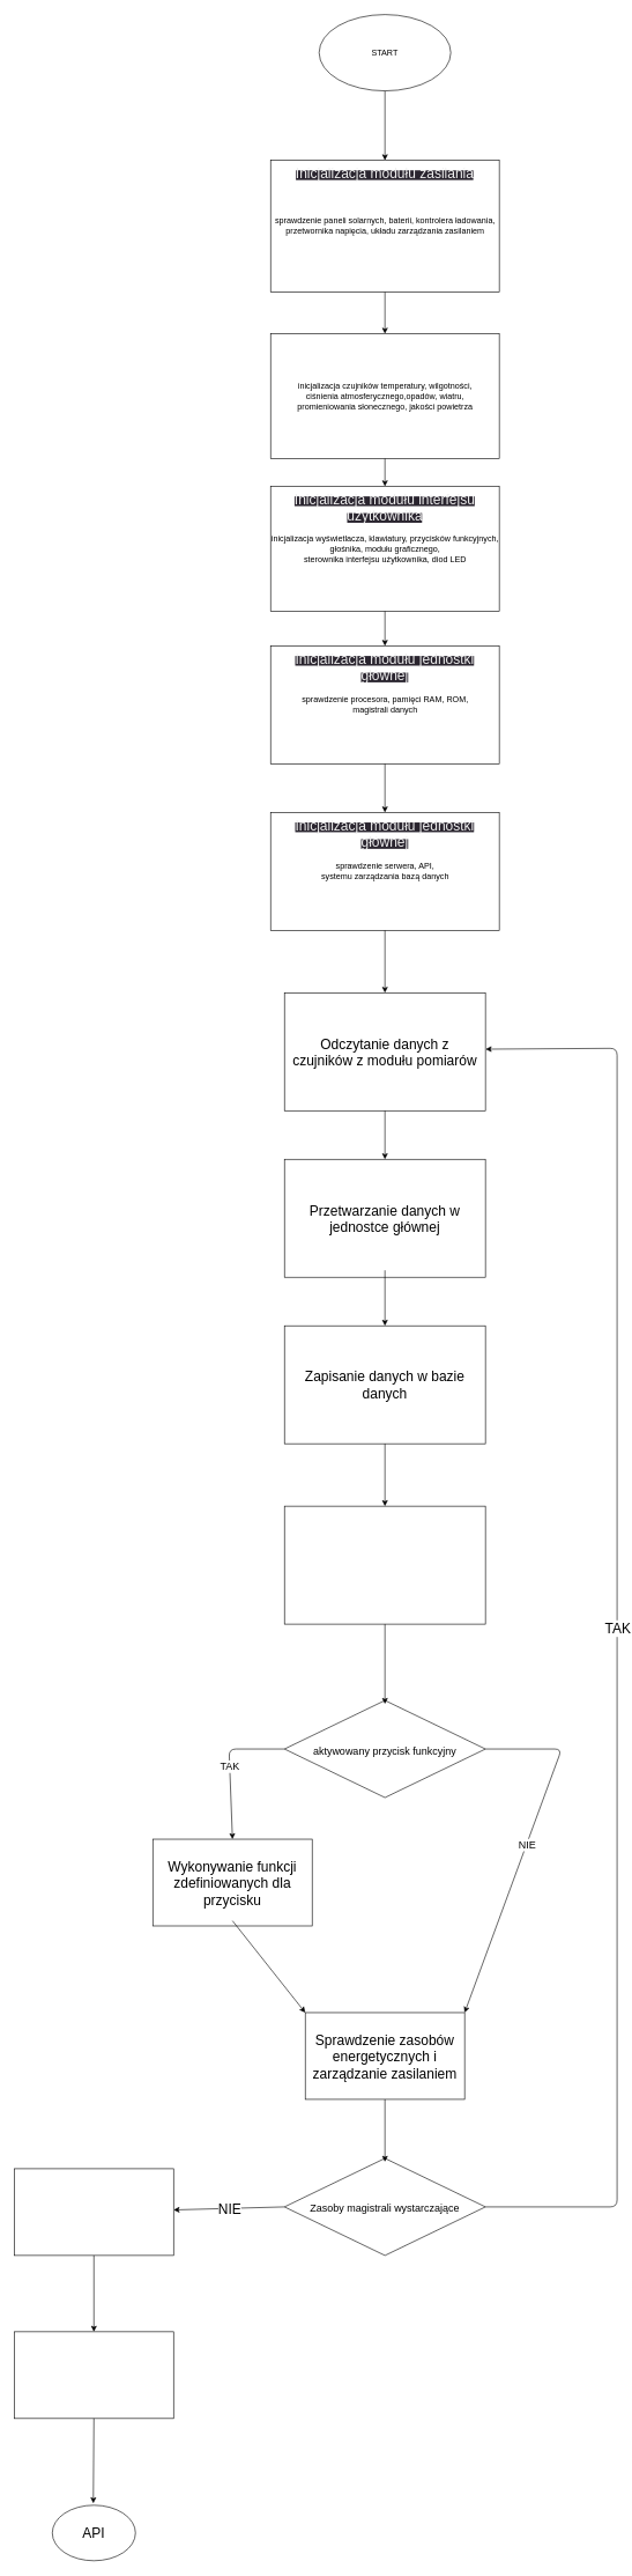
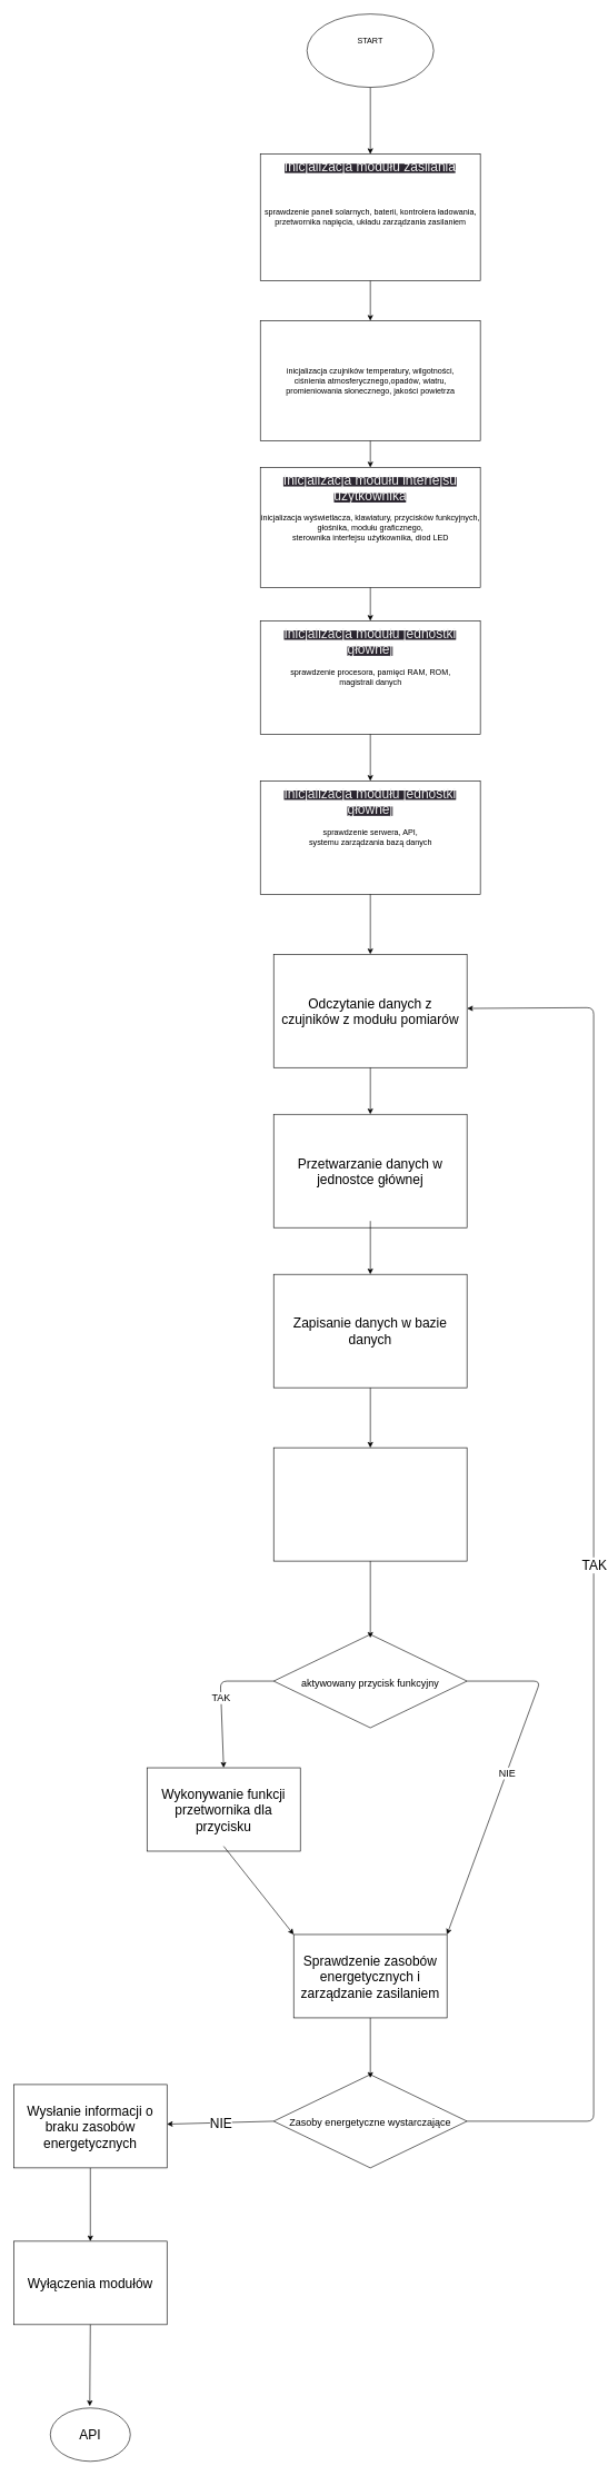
  <mxCell id="0" />
  <mxCell id="1" parent="0" />
  <mxCell id="2" value="" style="group" vertex="1" connectable="0" parent="1"><mxGeometry x="460" y="20" width="190" height="110" as="geometry" /></mxCell>
  <mxCell id="3" value="" style="ellipse;whiteSpace=wrap;html=1;" vertex="1" parent="2"><mxGeometry width="190" height="110" as="geometry" /></mxCell>
- <mxCell id="4" value="START" style="text;html=1;strokeColor=none;fillColor=none;align=center;verticalAlign=middle;whiteSpace=wrap;rounded=0;" vertex="1" parent="2"><mxGeometry x="65" y="40" width="60" height="30" as="geometry" /></mxCell>
+ <mxCell id="4" value="START" style="text;html=1;strokeColor=none;fillColor=none;align=center;verticalAlign=middle;whiteSpace=wrap;rounded=0;" vertex="1" parent="2"><mxGeometry x="65" y="25" width="60" height="30" as="geometry" /></mxCell>
  <mxCell id="5" value="" style="endArrow=classic;html=1;exitX=0.5;exitY=1;exitDx=0;exitDy=0;entryX=0.5;entryY=0;entryDx=0;entryDy=0;" edge="1" parent="1" source="3" target="7"><mxGeometry width="50" height="50" relative="1" as="geometry"><mxPoint x="900" y="340" as="sourcePoint" /><mxPoint x="560" y="300" as="targetPoint" /></mxGeometry></mxCell>
  <mxCell id="6" value="" style="group" vertex="1" connectable="0" parent="1"><mxGeometry x="390" y="230" width="330" height="190" as="geometry" /></mxCell>
  <mxCell id="7" value="sprawdzenie paneli solarnych, baterii, kontrolera ładowania, &lt;br&gt;przetwornika napięcia, układu zarządzania zasilaniem" style="html=1;" vertex="1" parent="6"><mxGeometry width="330" height="190" as="geometry" /></mxCell>
  <mxCell id="8" value="&lt;span style=&quot;color: rgb(240, 240, 240); font-family: Helvetica; font-style: normal; font-variant-ligatures: normal; font-variant-caps: normal; font-weight: 400; letter-spacing: normal; orphans: 2; text-indent: 0px; text-transform: none; widows: 2; word-spacing: 0px; -webkit-text-stroke-width: 0px; background-color: rgb(42, 37, 47); text-decoration-thickness: initial; text-decoration-style: initial; text-decoration-color: initial; float: none; display: inline !important;&quot;&gt;&lt;font style=&quot;font-size: 20px;&quot;&gt;Inicjalizacja modułu zasilania&lt;/font&gt;&lt;/span&gt;" style="text;whiteSpace=wrap;html=1;align=center;" vertex="1" parent="6"><mxGeometry y="0.004" width="330" height="36.538" as="geometry" /></mxCell>
  <mxCell id="9" value="" style="group" vertex="1" connectable="0" parent="1"><mxGeometry x="390" y="480" width="330" height="180" as="geometry" /></mxCell>
  <mxCell id="10" value="inicjalizacja czujników temperatury, wilgotności, &lt;br&gt;ciśnienia atmosferycznego,opadów, wiatru, &lt;br&gt;promieniowania słonecznego, jakości powietrza" style="html=1;" vertex="1" parent="9"><mxGeometry width="330" height="180" as="geometry" /></mxCell>
  <mxCell id="11" value="" style="endArrow=classic;html=1;fontSize=25;entryX=0.5;entryY=0;entryDx=0;entryDy=0;exitX=0.5;exitY=1;exitDx=0;exitDy=0;" edge="1" parent="1" source="7" target="10"><mxGeometry width="50" height="50" relative="1" as="geometry"><mxPoint x="250" y="520" as="sourcePoint" /><mxPoint x="300" y="470" as="targetPoint" /></mxGeometry></mxCell>
  <mxCell id="12" value="" style="group" vertex="1" connectable="0" parent="1"><mxGeometry x="390" y="700" width="330" height="180" as="geometry" /></mxCell>
  <mxCell id="13" value="inicjalizacja wyświetlacza, klawiatury, przycisków funkcyjnych, &lt;br&gt;głośnika, modułu graficznego, &lt;br&gt;sterownika interfejsu użytkownika, diod LED" style="html=1;" vertex="1" parent="12"><mxGeometry width="330" height="180" as="geometry" /></mxCell>
  <mxCell id="14" value="&lt;span style=&quot;color: rgb(240, 240, 240); font-family: Helvetica; font-style: normal; font-variant-ligatures: normal; font-variant-caps: normal; font-weight: 400; letter-spacing: normal; orphans: 2; text-indent: 0px; text-transform: none; widows: 2; word-spacing: 0px; -webkit-text-stroke-width: 0px; background-color: rgb(42, 37, 47); text-decoration-thickness: initial; text-decoration-style: initial; text-decoration-color: initial; float: none; display: inline !important;&quot;&gt;&lt;font style=&quot;font-size: 20px;&quot;&gt;Inicjalizacja modułu interfejsu użytkownika&lt;/font&gt;&lt;/span&gt;" style="text;whiteSpace=wrap;html=1;align=center;" vertex="1" parent="12"><mxGeometry width="330" height="34.615" as="geometry" /></mxCell>
  <mxCell id="15" style="edgeStyle=none;html=1;exitX=0.5;exitY=1;exitDx=0;exitDy=0;entryX=0.5;entryY=0;entryDx=0;entryDy=0;fontSize=25;" edge="1" parent="1" source="10" target="13"><mxGeometry relative="1" as="geometry" /></mxCell>
  <mxCell id="16" value="" style="group" vertex="1" connectable="0" parent="1"><mxGeometry x="390" y="930" width="330" height="200" as="geometry" /></mxCell>
  <mxCell id="17" value="sprawdzenie procesora, pamięci RAM, ROM, &lt;br&gt;magistrali danych" style="html=1;" vertex="1" parent="16"><mxGeometry width="330" height="170" as="geometry" /></mxCell>
  <mxCell id="18" value="&lt;span style=&quot;color: rgb(240, 240, 240); font-family: Helvetica; font-style: normal; font-variant-ligatures: normal; font-variant-caps: normal; font-weight: 400; letter-spacing: normal; orphans: 2; text-indent: 0px; text-transform: none; widows: 2; word-spacing: 0px; -webkit-text-stroke-width: 0px; background-color: rgb(42, 37, 47); text-decoration-thickness: initial; text-decoration-style: initial; text-decoration-color: initial; float: none; display: inline !important;&quot;&gt;&lt;font style=&quot;font-size: 20px;&quot;&gt;Inicjalizacja modułu jednostki głównej&lt;/font&gt;&lt;/span&gt;" style="text;whiteSpace=wrap;html=1;align=center;" vertex="1" parent="16"><mxGeometry y="-0.003" width="330" height="38.462" as="geometry" /></mxCell>
  <mxCell id="19" style="edgeStyle=none;html=1;exitX=0.5;exitY=1;exitDx=0;exitDy=0;entryX=0.5;entryY=0;entryDx=0;entryDy=0;fontSize=25;" edge="1" parent="1" source="13" target="17"><mxGeometry relative="1" as="geometry" /></mxCell>
  <mxCell id="20" value="" style="group" vertex="1" connectable="0" parent="1"><mxGeometry x="390" y="1170" width="330" height="200" as="geometry" /></mxCell>
  <mxCell id="21" value="sprawdzenie serwera, API, &lt;br&gt;systemu zarządzania bazą danych" style="html=1;" vertex="1" parent="20"><mxGeometry width="330" height="170" as="geometry" /></mxCell>
  <mxCell id="22" value="&lt;span style=&quot;color: rgb(240, 240, 240); font-family: Helvetica; font-style: normal; font-variant-ligatures: normal; font-variant-caps: normal; font-weight: 400; letter-spacing: normal; orphans: 2; text-indent: 0px; text-transform: none; widows: 2; word-spacing: 0px; -webkit-text-stroke-width: 0px; background-color: rgb(42, 37, 47); text-decoration-thickness: initial; text-decoration-style: initial; text-decoration-color: initial; float: none; display: inline !important;&quot;&gt;&lt;font style=&quot;font-size: 20px;&quot;&gt;Inicjalizacja modułu jednostki głównej&lt;/font&gt;&lt;/span&gt;" style="text;whiteSpace=wrap;html=1;align=center;" vertex="1" parent="20"><mxGeometry y="-0.003" width="330" height="38.462" as="geometry" /></mxCell>
  <mxCell id="23" style="edgeStyle=none;html=1;exitX=0.5;exitY=1;exitDx=0;exitDy=0;fontSize=20;" edge="1" parent="1" source="17" target="22"><mxGeometry relative="1" as="geometry" /></mxCell>
  <mxCell id="24" value="" style="group" vertex="1" connectable="0" parent="1"><mxGeometry x="410" y="1430" width="290" height="170" as="geometry" /></mxCell>
  <mxCell id="25" value="" style="rounded=0;whiteSpace=wrap;html=1;fontSize=20;" vertex="1" parent="24"><mxGeometry width="290" height="170" as="geometry" /></mxCell>
  <mxCell id="26" value="Odczytanie danych z czujników z modułu pomiarów" style="text;html=1;strokeColor=none;fillColor=none;align=center;verticalAlign=middle;whiteSpace=wrap;rounded=0;fontSize=20;" vertex="1" parent="24"><mxGeometry x="10" y="10" width="270" height="150" as="geometry" /></mxCell>
  <mxCell id="27" style="edgeStyle=none;html=1;exitX=0.5;exitY=1;exitDx=0;exitDy=0;entryX=0.5;entryY=0;entryDx=0;entryDy=0;fontSize=20;" edge="1" parent="1" source="21" target="25"><mxGeometry relative="1" as="geometry" /></mxCell>
  <mxCell id="28" value="" style="group" vertex="1" connectable="0" parent="1"><mxGeometry x="410" y="1670" width="290" height="170" as="geometry" /></mxCell>
  <mxCell id="29" value="" style="rounded=0;whiteSpace=wrap;html=1;fontSize=20;" vertex="1" parent="28"><mxGeometry width="290" height="170" as="geometry" /></mxCell>
  <mxCell id="30" value="Przetwarzanie danych w jednostce głównej" style="text;html=1;strokeColor=none;fillColor=none;align=center;verticalAlign=middle;whiteSpace=wrap;rounded=0;fontSize=20;" vertex="1" parent="28"><mxGeometry x="10" y="10" width="270" height="150" as="geometry" /></mxCell>
  <mxCell id="31" style="edgeStyle=none;html=1;exitX=0.5;exitY=1;exitDx=0;exitDy=0;entryX=0.5;entryY=0;entryDx=0;entryDy=0;fontSize=20;" edge="1" parent="1" source="25" target="29"><mxGeometry relative="1" as="geometry" /></mxCell>
  <mxCell id="32" value="" style="group" vertex="1" connectable="0" parent="1"><mxGeometry x="410" y="1910" width="290" height="170" as="geometry" /></mxCell>
  <mxCell id="33" value="" style="rounded=0;whiteSpace=wrap;html=1;fontSize=20;" vertex="1" parent="32"><mxGeometry width="290" height="170" as="geometry" /></mxCell>
  <mxCell id="34" value="Zapisanie danych w bazie danych" style="text;html=1;strokeColor=none;fillColor=none;align=center;verticalAlign=middle;whiteSpace=wrap;rounded=0;fontSize=20;" vertex="1" parent="32"><mxGeometry x="10" y="10" width="270" height="150" as="geometry" /></mxCell>
  <mxCell id="35" style="edgeStyle=none;html=1;exitX=0.5;exitY=1;exitDx=0;exitDy=0;entryX=0.5;entryY=0;entryDx=0;entryDy=0;fontSize=20;" edge="1" parent="1" source="30" target="33"><mxGeometry relative="1" as="geometry" /></mxCell>
  <mxCell id="36" value="" style="group" vertex="1" connectable="0" parent="1"><mxGeometry x="410" y="2170" width="290" height="170" as="geometry" /></mxCell>
  <mxCell id="37" value="" style="rounded=0;whiteSpace=wrap;html=1;fontSize=20;" vertex="1" parent="36"><mxGeometry width="290" height="170" as="geometry" /></mxCell>
  <mxCell id="38" style="edgeStyle=none;html=1;exitX=0.5;exitY=1;exitDx=0;exitDy=0;entryX=0.5;entryY=0;entryDx=0;entryDy=0;fontSize=20;" edge="1" parent="1" source="33" target="37"><mxGeometry relative="1" as="geometry" /></mxCell>
  <mxCell id="39" value="" style="group" vertex="1" connectable="0" parent="1"><mxGeometry x="410" y="2450" width="290" height="140" as="geometry" /></mxCell>
  <mxCell id="40" value="" style="rhombus;whiteSpace=wrap;html=1;fontSize=20;" vertex="1" parent="39"><mxGeometry width="290" height="140" as="geometry" /></mxCell>
  <mxCell id="41" value="&lt;font style=&quot;font-size: 15px;&quot;&gt;aktywowany przycisk funkcyjny&lt;/font&gt;" style="text;html=1;strokeColor=none;fillColor=none;align=center;verticalAlign=middle;whiteSpace=wrap;rounded=0;fontSize=20;" vertex="1" parent="39"><mxGeometry y="5" width="290" height="130" as="geometry" /></mxCell>
  <mxCell id="42" style="edgeStyle=none;html=1;exitX=0.5;exitY=1;exitDx=0;exitDy=0;fontSize=15;entryX=0.5;entryY=0;entryDx=0;entryDy=0;" edge="1" parent="1" source="37" target="41"><mxGeometry relative="1" as="geometry"><mxPoint x="555.333" y="2440" as="targetPoint" /></mxGeometry></mxCell>
  <mxCell id="43" value="" style="endArrow=classic;html=1;fontSize=15;exitX=1;exitY=0.5;exitDx=0;exitDy=0;entryX=1;entryY=0;entryDx=0;entryDy=0;" edge="1" parent="1" source="41" target="51"><mxGeometry relative="1" as="geometry"><mxPoint x="750" y="2520" as="sourcePoint" /><mxPoint x="810" y="2630" as="targetPoint" /><Array as="points"><mxPoint x="810" y="2520" /></Array></mxGeometry></mxCell>
  <mxCell id="44" value="NIE" style="edgeLabel;resizable=0;html=1;align=center;verticalAlign=middle;fontSize=15;" connectable="0" vertex="1" parent="43"><mxGeometry relative="1" as="geometry" /></mxCell>
  <mxCell id="45" value="" style="endArrow=classic;html=1;fontSize=15;exitX=0;exitY=0.5;exitDx=0;exitDy=0;entryX=0.5;entryY=0;entryDx=0;entryDy=0;" edge="1" parent="1" source="41" target="48"><mxGeometry relative="1" as="geometry"><mxPoint x="250" y="2490" as="sourcePoint" /><mxPoint x="330" y="2630" as="targetPoint" /><Array as="points"><mxPoint x="330" y="2520" /></Array></mxGeometry></mxCell>
  <mxCell id="46" value="TAK" style="edgeLabel;resizable=0;html=1;align=center;verticalAlign=middle;fontSize=15;" connectable="0" vertex="1" parent="45"><mxGeometry relative="1" as="geometry" /></mxCell>
  <mxCell id="47" value="" style="group" vertex="1" connectable="0" parent="1"><mxGeometry x="220" y="2650" width="230" height="125" as="geometry" /></mxCell>
  <mxCell id="48" value="" style="rounded=0;whiteSpace=wrap;html=1;fontSize=20;" vertex="1" parent="47"><mxGeometry width="230" height="125.0" as="geometry" /></mxCell>
- <mxCell id="49" value="&lt;font style=&quot;font-size: 20px;&quot;&gt;Wykonywanie funkcji zdefiniowanych dla przycisku&lt;/font&gt;" style="text;html=1;strokeColor=none;fillColor=none;align=center;verticalAlign=middle;whiteSpace=wrap;rounded=0;fontSize=20;" vertex="1" parent="47"><mxGeometry x="7.931" y="7.353" width="214.138" height="110.294" as="geometry" /></mxCell>
+ <mxCell id="49" value="&lt;font style=&quot;font-size: 20px;&quot;&gt;Wykonywanie funkcji przetwornika dla przycisku&lt;/font&gt;" style="text;html=1;strokeColor=none;fillColor=none;align=center;verticalAlign=middle;whiteSpace=wrap;rounded=0;fontSize=20;" vertex="1" parent="47"><mxGeometry x="7.931" y="7.353" width="214.138" height="110.294" as="geometry" /></mxCell>
  <mxCell id="50" value="" style="group" vertex="1" connectable="0" parent="1"><mxGeometry x="440" y="2900" width="230" height="125" as="geometry" /></mxCell>
  <mxCell id="51" value="" style="rounded=0;whiteSpace=wrap;html=1;fontSize=20;" vertex="1" parent="50"><mxGeometry width="230" height="125.0" as="geometry" /></mxCell>
  <mxCell id="52" value="&lt;font style=&quot;font-size: 20px;&quot;&gt;Sprawdzenie zasobów energetycznych i zarządzanie zasilaniem&lt;/font&gt;" style="text;html=1;strokeColor=none;fillColor=none;align=center;verticalAlign=middle;whiteSpace=wrap;rounded=0;fontSize=20;" vertex="1" parent="50"><mxGeometry x="7.931" y="7.353" width="214.138" height="110.294" as="geometry" /></mxCell>
  <mxCell id="53" value="" style="endArrow=classic;html=1;fontSize=20;exitX=0.5;exitY=1;exitDx=0;exitDy=0;entryX=0;entryY=0;entryDx=0;entryDy=0;" edge="1" parent="1" source="49" target="51"><mxGeometry width="50" height="50" relative="1" as="geometry"><mxPoint x="250" y="2870" as="sourcePoint" /><mxPoint x="300" y="2820" as="targetPoint" /></mxGeometry></mxCell>
  <mxCell id="54" value="" style="group" vertex="1" connectable="0" parent="1"><mxGeometry x="410" y="3110" width="290" height="140" as="geometry" /></mxCell>
  <mxCell id="55" value="" style="rhombus;whiteSpace=wrap;html=1;fontSize=20;" vertex="1" parent="54"><mxGeometry width="290" height="140" as="geometry" /></mxCell>
- <mxCell id="56" value="&lt;span style=&quot;font-size: 15px;&quot;&gt;Zasoby magistrali wystarczające&lt;/span&gt;" style="text;html=1;strokeColor=none;fillColor=none;align=center;verticalAlign=middle;whiteSpace=wrap;rounded=0;fontSize=20;" vertex="1" parent="54"><mxGeometry y="5" width="290" height="130" as="geometry" /></mxCell>
+ <mxCell id="56" value="&lt;span style=&quot;font-size: 15px;&quot;&gt;Zasoby energetyczne wystarczające&lt;/span&gt;" style="text;html=1;strokeColor=none;fillColor=none;align=center;verticalAlign=middle;whiteSpace=wrap;rounded=0;fontSize=20;" vertex="1" parent="54"><mxGeometry y="5" width="290" height="130" as="geometry" /></mxCell>
  <mxCell id="57" style="edgeStyle=none;html=1;exitX=0.5;exitY=1;exitDx=0;exitDy=0;entryX=0.5;entryY=0;entryDx=0;entryDy=0;fontSize=20;" edge="1" parent="1" source="51" target="56"><mxGeometry relative="1" as="geometry" /></mxCell>
  <mxCell id="58" value="" style="endArrow=classic;html=1;fontSize=20;exitX=0;exitY=0.5;exitDx=0;exitDy=0;" edge="1" parent="1" source="56" target="63"><mxGeometry relative="1" as="geometry"><mxPoint x="300" y="3140" as="sourcePoint" /><mxPoint x="260" y="3180" as="targetPoint" /></mxGeometry></mxCell>
  <mxCell id="59" value="NIE" style="edgeLabel;resizable=0;html=1;align=center;verticalAlign=middle;fontSize=20;" connectable="0" vertex="1" parent="58"><mxGeometry relative="1" as="geometry" /></mxCell>
  <mxCell id="60" value="" style="endArrow=classic;html=1;fontSize=20;exitX=1;exitY=0.5;exitDx=0;exitDy=0;entryX=1.001;entryY=0.478;entryDx=0;entryDy=0;entryPerimeter=0;" edge="1" parent="1" source="56" target="25"><mxGeometry relative="1" as="geometry"><mxPoint x="810" y="3179.71" as="sourcePoint" /><mxPoint x="890" y="1430" as="targetPoint" /><Array as="points"><mxPoint x="890" y="3180" /><mxPoint x="890" y="1510" /></Array></mxGeometry></mxCell>
  <mxCell id="61" value="TAK" style="edgeLabel;resizable=0;html=1;align=center;verticalAlign=middle;fontSize=20;" connectable="0" vertex="1" parent="60"><mxGeometry relative="1" as="geometry" /></mxCell>
  <mxCell id="62" value="" style="group" vertex="1" connectable="0" parent="1"><mxGeometry x="20" y="3125" width="230" height="125" as="geometry" /></mxCell>
  <mxCell id="63" value="" style="rounded=0;whiteSpace=wrap;html=1;fontSize=20;" vertex="1" parent="62"><mxGeometry width="230" height="125.0" as="geometry" /></mxCell>
+ <mxCell id="64" value="Wysłanie informacji o braku zasobów energetycznych" style="text;html=1;strokeColor=none;fillColor=none;align=center;verticalAlign=middle;whiteSpace=wrap;rounded=0;fontSize=20;" vertex="1" parent="62"><mxGeometry x="7.931" y="7.353" width="214.138" height="110.294" as="geometry" /></mxCell>
  <mxCell id="65" value="" style="endArrow=classic;html=1;fontSize=20;exitX=0.5;exitY=1;exitDx=0;exitDy=0;" edge="1" parent="1" source="63" target="67"><mxGeometry width="50" height="50" relative="1" as="geometry"><mxPoint x="140" y="3370" as="sourcePoint" /><mxPoint x="135" y="3340" as="targetPoint" /></mxGeometry></mxCell>
  <mxCell id="66" value="" style="group" vertex="1" connectable="0" parent="1"><mxGeometry x="20" y="3360" width="230" height="125" as="geometry" /></mxCell>
  <mxCell id="67" value="" style="rounded=0;whiteSpace=wrap;html=1;fontSize=20;" vertex="1" parent="66"><mxGeometry width="230" height="125.0" as="geometry" /></mxCell>
+ <mxCell id="68" value="Wyłączenia modułów" style="text;html=1;strokeColor=none;fillColor=none;align=center;verticalAlign=middle;whiteSpace=wrap;rounded=0;fontSize=20;" vertex="1" parent="66"><mxGeometry x="7.931" y="7.353" width="214.138" height="110.294" as="geometry" /></mxCell>
  <mxCell id="69" value="" style="ellipse;whiteSpace=wrap;html=1;fontSize=20;" vertex="1" parent="1"><mxGeometry x="75" y="3610" width="120" height="80" as="geometry" /></mxCell>
  <mxCell id="70" value="API" style="text;html=1;strokeColor=none;fillColor=none;align=center;verticalAlign=middle;whiteSpace=wrap;rounded=0;fontSize=20;" vertex="1" parent="1"><mxGeometry x="105" y="3635" width="60" height="30" as="geometry" /></mxCell>
  <mxCell id="71" value="" style="endArrow=classic;html=1;fontSize=20;exitX=0.5;exitY=1;exitDx=0;exitDy=0;entryX=0.493;entryY=-0.034;entryDx=0;entryDy=0;entryPerimeter=0;" edge="1" parent="1" source="67" target="69"><mxGeometry width="50" height="50" relative="1" as="geometry"><mxPoint x="160" y="3560" as="sourcePoint" /><mxPoint x="210" y="3510" as="targetPoint" /></mxGeometry></mxCell>
